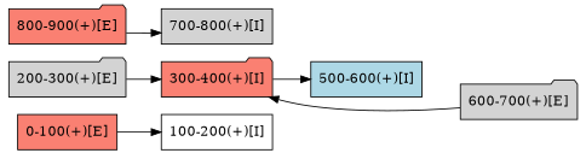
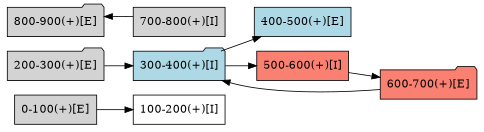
  strict digraph {
    rankdir=LR
    node [fillcolor=salmon scores="A=0.2" shape=box style=filled]
    "100-200(+)[I]" [fillcolor=white scores="A=1.0"]
-   "0-100(+)[E]"
+   "0-100(+)[E]" [fillcolor=lightgrey]
    "200-300(+)[E]" [fillcolor=lightgrey shape=folder]
-   "300-400(+)[I]" [scores="A=1.0" shape=folder]
-   "500-600(+)[I]" [fillcolor=lightblue scores="A=1.0"]
-   "600-700(+)[E]" [fillcolor=lightgrey shape=folder]
-   "800-900(+)[E]" [shape=folder]
+   "300-400(+)[I]" [fillcolor=lightblue scores="A=1.0" shape=folder]
+   "400-500(+)[E]" [fillcolor=lightblue]
+   "500-600(+)[I]" [scores="A=1.0"]
+   "600-700(+)[E]" [shape=folder]
+   "800-900(+)[E]" [fillcolor=lightgrey shape=folder]
    "700-800(+)[I]" [fillcolor=lightgrey scores="A=1.0"]
    "0-100(+)[E]" -> "100-200(+)[I]"
    "200-300(+)[E]" -> "300-400(+)[I]"
+   "300-400(+)[I]" -> "400-500(+)[E]"
    "300-400(+)[I]" -> "500-600(+)[I]"
+   "500-600(+)[I]" -> "600-700(+)[E]"
    "600-700(+)[E]" -> "300-400(+)[I]"
-   "800-900(+)[E]" -> "700-800(+)[I]"
+   "700-800(+)[I]" -> "800-900(+)[E]"
  }
